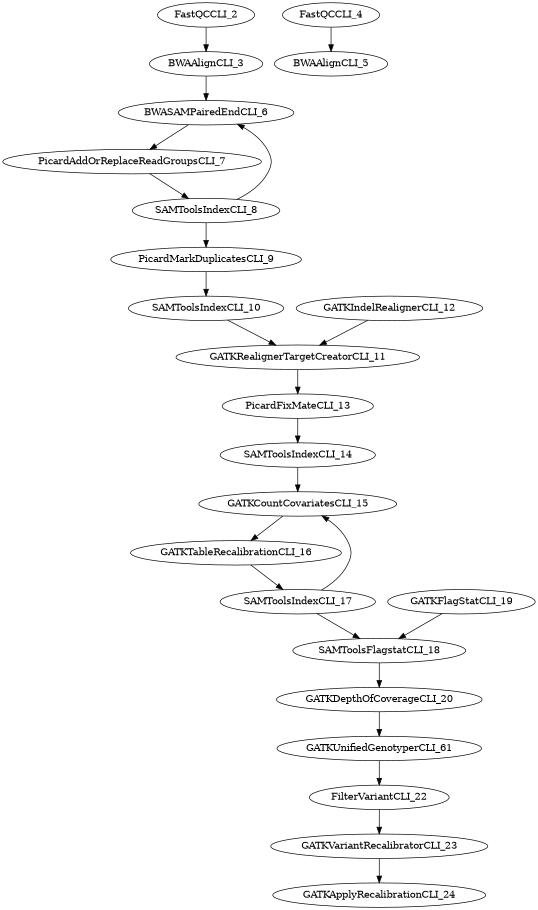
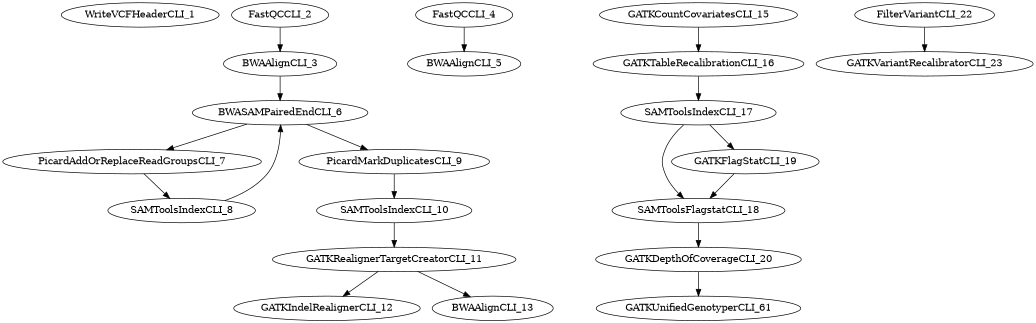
  digraph {
+   n1 [label=WriteVCFHeaderCLI_1]
    n2 [label=FastQCCLI_2]
    n3 [label=BWAAlignCLI_3]
    n4 [label=BWASAMPairedEndCLI_6]
    n5 [label=PicardAddOrReplaceReadGroupsCLI_7]
    n6 [label=FastQCCLI_4]
    n7 [label=BWAAlignCLI_5]
    n8 [label=SAMToolsIndexCLI_8]
    n9 [label=PicardMarkDuplicatesCLI_9]
    n10 [label=SAMToolsIndexCLI_10]
    n11 [label=GATKRealignerTargetCreatorCLI_11]
    n12 [label=GATKIndelRealignerCLI_12]
-   n13 [label=PicardFixMateCLI_13]
-   n14 [label=SAMToolsIndexCLI_14]
+   n13 [label=BWAAlignCLI_13]
    n15 [label=GATKCountCovariatesCLI_15]
    n16 [label=GATKTableRecalibrationCLI_16]
    n17 [label=SAMToolsIndexCLI_17]
    n18 [label=SAMToolsFlagstatCLI_18]
    n19 [label=GATKFlagStatCLI_19]
    n20 [label=GATKDepthOfCoverageCLI_20]
    n21 [label=GATKUnifiedGenotyperCLI_61]
    n22 [label=FilterVariantCLI_22]
    n23 [label=GATKVariantRecalibratorCLI_23]
-   n24 [label=GATKApplyRecalibrationCLI_24]
    n2 -> n3
    n3 -> n4
    n4 -> n5
    n5 -> n8
    n6 -> n7
    n8 -> n4
-   n8 -> n9
+   n4 -> n9
    n9 -> n10
    n10 -> n11
-   n12 -> n11
+   n11 -> n12
    n11 -> n13
-   n13 -> n14
-   n14 -> n15
    n15 -> n16
    n16 -> n17
    n17 -> n18
-   n17 -> n15
+   n17 -> n19
    n18 -> n20
    n19 -> n18
    n20 -> n21
-   n21 -> n22
    n22 -> n23
-   n23 -> n24
  }
